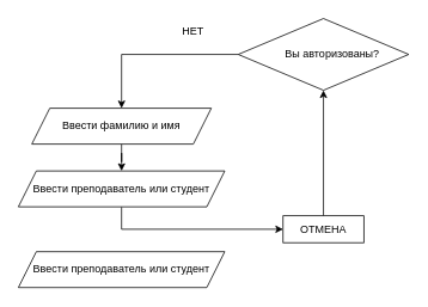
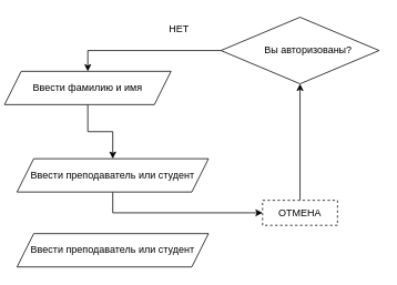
  <mxCell id="0" />
  <mxCell id="1" parent="0" />
  <mxCell id="2" style="edgeStyle=orthogonalEdgeStyle;rounded=0;orthogonalLoop=1;jettySize=auto;html=1;entryX=0.5;entryY=0;entryDx=0;entryDy=0;" edge="1" parent="1" source="3" target="6"><mxGeometry relative="1" as="geometry" /></mxCell>
  <mxCell id="3" value="" style="rhombus;whiteSpace=wrap;html=1;" vertex="1" parent="1"><mxGeometry x="265" y="20" width="190" height="80" as="geometry" /></mxCell>
  <mxCell id="4" value="Вы авторизованы?" style="text;html=1;strokeColor=none;fillColor=none;align=center;verticalAlign=middle;whiteSpace=wrap;rounded=0;" vertex="1" parent="1"><mxGeometry x="301.25" y="45" width="137.5" height="30" as="geometry" /></mxCell>
  <mxCell id="5" style="edgeStyle=orthogonalEdgeStyle;rounded=0;orthogonalLoop=1;jettySize=auto;html=1;entryX=0.5;entryY=0;entryDx=0;entryDy=0;" edge="1" parent="1" source="6" target="8"><mxGeometry relative="1" as="geometry" /></mxCell>
- <mxCell id="6" value="Ввести фамилию и имя" style="shape=parallelogram;perimeter=parallelogramPerimeter;whiteSpace=wrap;html=1;fixedSize=1;" vertex="1" parent="1"><mxGeometry x="35" y="120" width="200" height="40" as="geometry" /></mxCell>
+ <mxCell id="6" value="Ввести фамилию и имя" style="shape=parallelogram;perimeter=parallelogramPerimeter;whiteSpace=wrap;html=1;fixedSize=1;" vertex="1" parent="1"><mxGeometry x="5" y="85" width="200" height="40" as="geometry" /></mxCell>
  <mxCell id="7" style="edgeStyle=orthogonalEdgeStyle;rounded=0;orthogonalLoop=1;jettySize=auto;html=1;exitX=0.5;exitY=1;exitDx=0;exitDy=0;entryX=0;entryY=0.5;entryDx=0;entryDy=0;" edge="1" parent="1" source="8" target="11"><mxGeometry relative="1" as="geometry" /></mxCell>
  <mxCell id="8" value="Ввести преподаватель или студент" style="shape=parallelogram;perimeter=parallelogramPerimeter;whiteSpace=wrap;html=1;fixedSize=1;" vertex="1" parent="1"><mxGeometry x="20" y="190" width="230" height="40" as="geometry" /></mxCell>
  <mxCell id="9" value="Ввести преподаватель или студент" style="shape=parallelogram;perimeter=parallelogramPerimeter;whiteSpace=wrap;html=1;fixedSize=1;" vertex="1" parent="1"><mxGeometry x="20" y="280" width="230" height="40" as="geometry" /></mxCell>
  <mxCell id="10" style="edgeStyle=orthogonalEdgeStyle;rounded=0;orthogonalLoop=1;jettySize=auto;html=1;entryX=0.5;entryY=1;entryDx=0;entryDy=0;" edge="1" parent="1" source="11" target="3"><mxGeometry relative="1" as="geometry" /></mxCell>
- <mxCell id="11" value="ОТМЕНА" style="rounded=0;whiteSpace=wrap;html=1;" vertex="1" parent="1"><mxGeometry x="315" y="240" width="90" height="30" as="geometry" /></mxCell>
+ <mxCell id="11" value="ОТМЕНА" style="rounded=0;whiteSpace=wrap;html=1;dashed=1;" vertex="1" parent="1"><mxGeometry x="315" y="240" width="90" height="30" as="geometry" /></mxCell>
  <mxCell id="12" value="НЕТ" style="text;html=1;strokeColor=none;fillColor=none;align=center;verticalAlign=middle;whiteSpace=wrap;rounded=0;" vertex="1" parent="1"><mxGeometry x="185" y="20" width="60" height="30" as="geometry" /></mxCell>
